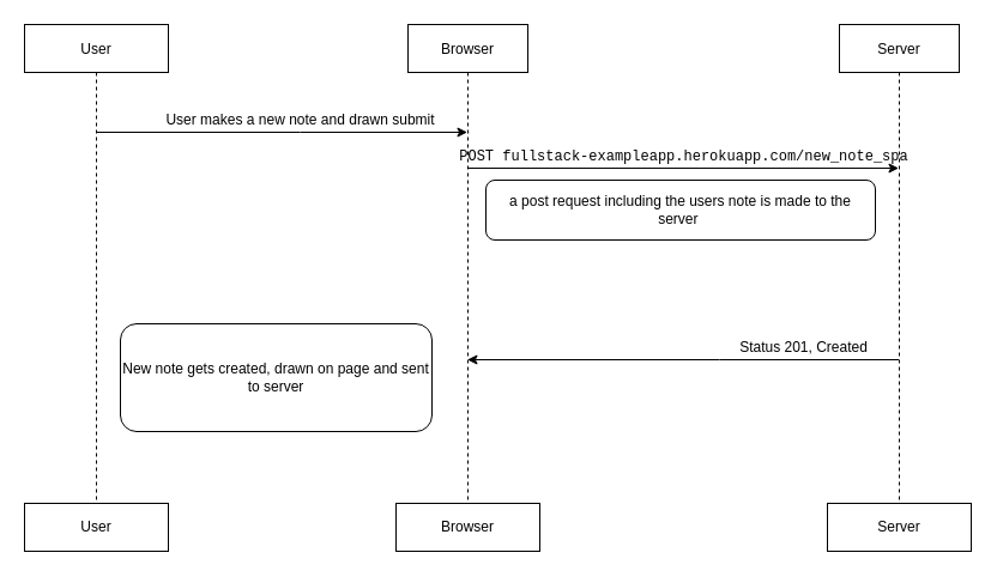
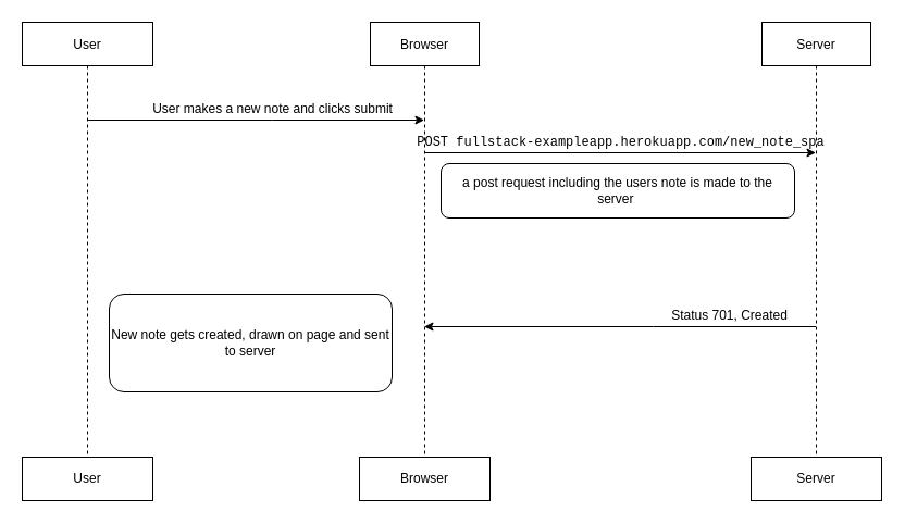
  <mxCell id="0" />
  <mxCell id="1" parent="0" />
  <mxCell id="2" value="User" style="shape=umlLifeline;perimeter=lifelinePerimeter;container=1;collapsible=0;recursiveResize=0;rounded=0;shadow=0;strokeWidth=1;" parent="1" vertex="1"><mxGeometry x="20" y="20" width="120" height="400" as="geometry" /></mxCell>
  <mxCell id="3" value="Browser" style="shape=umlLifeline;perimeter=lifelinePerimeter;container=1;collapsible=0;recursiveResize=0;rounded=0;shadow=0;strokeWidth=1;" parent="1" vertex="1"><mxGeometry x="340" y="20" width="100" height="400" as="geometry" /></mxCell>
  <mxCell id="4" value="Server" style="shape=umlLifeline;perimeter=lifelinePerimeter;container=1;collapsible=0;recursiveResize=0;rounded=0;shadow=0;strokeWidth=1;" vertex="1" parent="1"><mxGeometry x="700" y="20" width="100" height="400" as="geometry" /></mxCell>
  <mxCell id="5" value="" style="endArrow=classic;html=1;rounded=0;" edge="1" parent="1" source="2" target="3"><mxGeometry width="50" height="50" relative="1" as="geometry"><mxPoint x="270" y="250" as="sourcePoint" /><mxPoint x="500" y="200" as="targetPoint" /><Array as="points"><mxPoint x="250" y="110" /></Array></mxGeometry></mxCell>
- <mxCell id="6" value="User makes a new note and drawn submit" style="text;html=1;align=center;verticalAlign=middle;resizable=0;points=[];autosize=1;strokeColor=none;fillColor=none;" vertex="1" parent="1"><mxGeometry x="130" y="90" width="240" height="20" as="geometry" /></mxCell>
+ <mxCell id="6" value="User makes a new note and clicks submit" style="text;html=1;align=center;verticalAlign=middle;resizable=0;points=[];autosize=1;strokeColor=none;fillColor=none;" vertex="1" parent="1"><mxGeometry x="130" y="90" width="240" height="20" as="geometry" /></mxCell>
  <mxCell id="7" value="" style="endArrow=classic;html=1;rounded=0;startArrow=none;" edge="1" parent="1" source="13" target="4"><mxGeometry width="50" height="50" relative="1" as="geometry"><mxPoint x="550" y="140" as="sourcePoint" /><mxPoint x="580" y="200" as="targetPoint" /><Array as="points"><mxPoint x="550" y="140" /></Array></mxGeometry></mxCell>
  <mxCell id="8" value="" style="endArrow=none;html=1;rounded=0;" edge="1" parent="1" source="3"><mxGeometry width="50" height="50" relative="1" as="geometry"><mxPoint x="404.5" y="140" as="sourcePoint" /><mxPoint x="551.667" y="140" as="targetPoint" /><Array as="points" /></mxGeometry></mxCell>
  <mxCell id="9" value="" style="endArrow=classic;html=1;rounded=0;fontColor=#000000;" edge="1" parent="1" source="4" target="3"><mxGeometry width="50" height="50" relative="1" as="geometry"><mxPoint x="670" y="260" as="sourcePoint" /><mxPoint x="405" y="180" as="targetPoint" /><Array as="points"><mxPoint x="600" y="300" /></Array></mxGeometry></mxCell>
  <mxCell id="10" value="User" style="rounded=0;whiteSpace=wrap;html=1;labelBackgroundColor=none;fontColor=#000000;" vertex="1" parent="1"><mxGeometry x="20" y="420" width="120" height="40" as="geometry" /></mxCell>
  <mxCell id="11" value="Server" style="rounded=0;whiteSpace=wrap;html=1;labelBackgroundColor=none;fontColor=#000000;" vertex="1" parent="1"><mxGeometry x="690" y="420" width="120" height="40" as="geometry" /></mxCell>
  <mxCell id="12" value="Browser" style="rounded=0;whiteSpace=wrap;html=1;labelBackgroundColor=none;fontColor=#000000;" vertex="1" parent="1"><mxGeometry x="330" y="420" width="120" height="40" as="geometry" /></mxCell>
  <mxCell id="13" value="&lt;span style=&quot;font-family: &amp;#34;consolas&amp;#34; , &amp;#34;lucida console&amp;#34; , &amp;#34;courier new&amp;#34; , monospace ; text-align: left&quot;&gt;POST fullstack-exampleapp.herokuapp.com/new_note_spa&lt;/span&gt;" style="text;html=1;align=center;verticalAlign=middle;resizable=0;points=[];autosize=1;strokeColor=none;fillColor=none;fontColor=#000000;" vertex="1" parent="1"><mxGeometry x="390" y="120" width="360" height="20" as="geometry" /></mxCell>
  <mxCell id="14" value="" style="endArrow=none;html=1;rounded=0;startArrow=none;" edge="1" parent="1" target="13"><mxGeometry width="50" height="50" relative="1" as="geometry"><mxPoint x="550" y="140" as="sourcePoint" /><mxPoint x="749.5" y="140" as="targetPoint" /><Array as="points" /></mxGeometry></mxCell>
  <mxCell id="15" value="a post request including the users note is made to the server&amp;nbsp;" style="rounded=1;whiteSpace=wrap;html=1;labelBackgroundColor=none;fontColor=#000000;" vertex="1" parent="1"><mxGeometry x="405" y="150" width="325" height="50" as="geometry" /></mxCell>
- <mxCell id="16" value="Status 201, Created" style="text;html=1;align=center;verticalAlign=middle;resizable=0;points=[];autosize=1;strokeColor=none;fillColor=none;fontColor=#000000;" vertex="1" parent="1"><mxGeometry x="610" y="280" width="120" height="20" as="geometry" /></mxCell>
+ <mxCell id="16" value="Status 701, Created" style="text;html=1;align=center;verticalAlign=middle;resizable=0;points=[];autosize=1;strokeColor=none;fillColor=none;fontColor=#000000;" vertex="1" parent="1"><mxGeometry x="610" y="280" width="120" height="20" as="geometry" /></mxCell>
  <mxCell id="17" value="New note gets created, drawn on page and sent to server" style="rounded=1;whiteSpace=wrap;html=1;labelBackgroundColor=none;fontColor=#000000;" vertex="1" parent="1"><mxGeometry x="100" y="270" width="260" height="90" as="geometry" /></mxCell>
